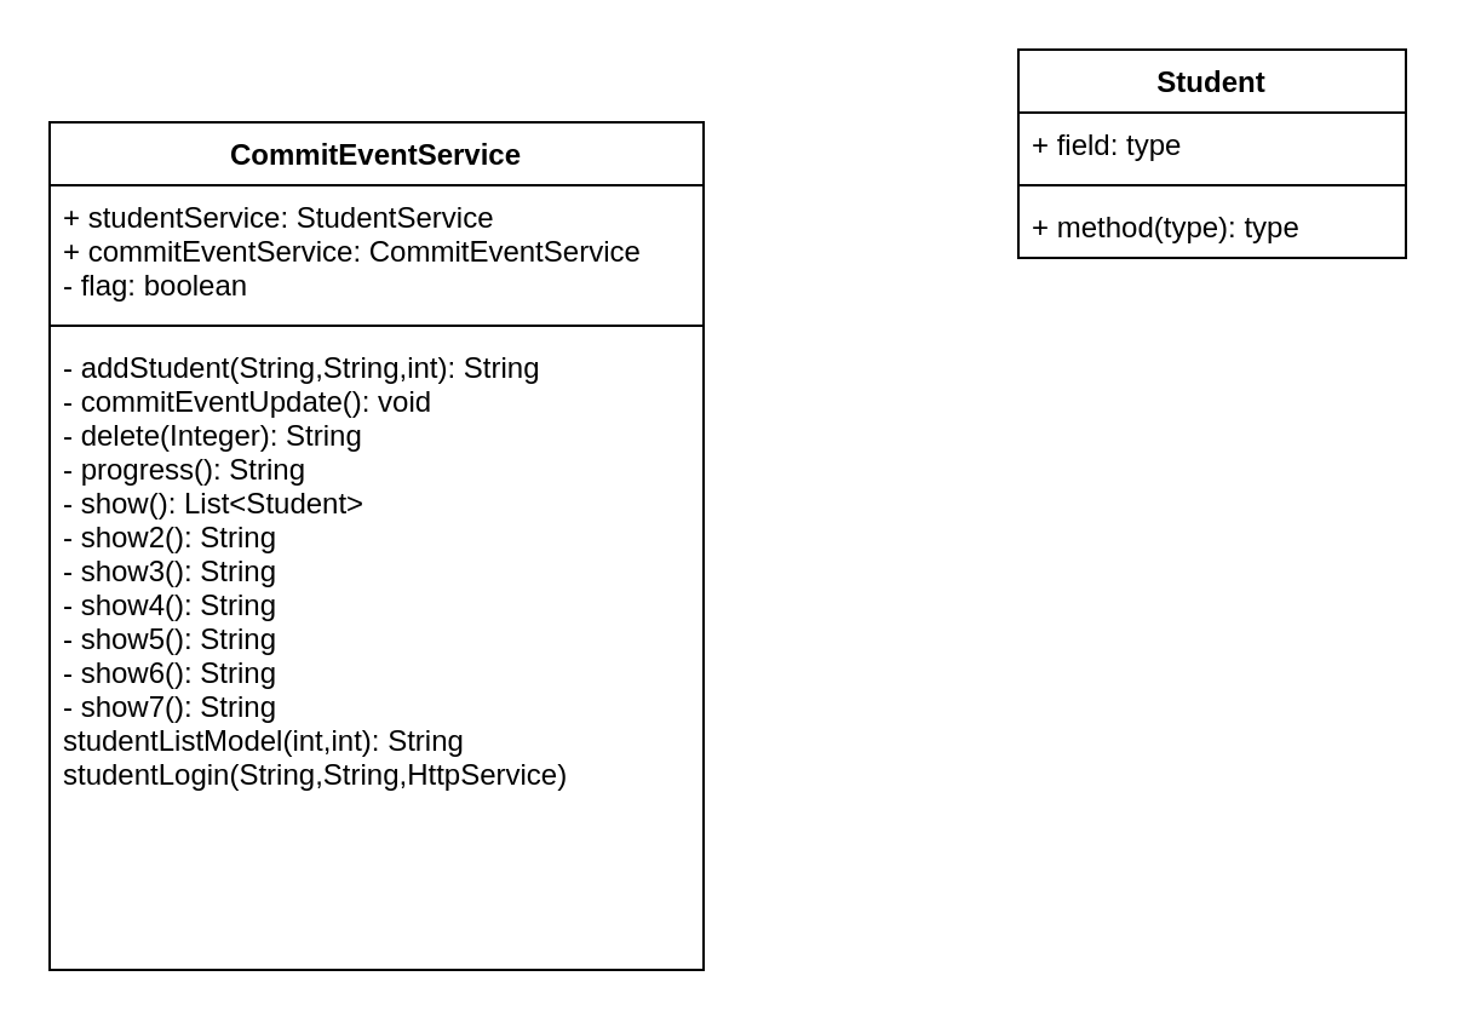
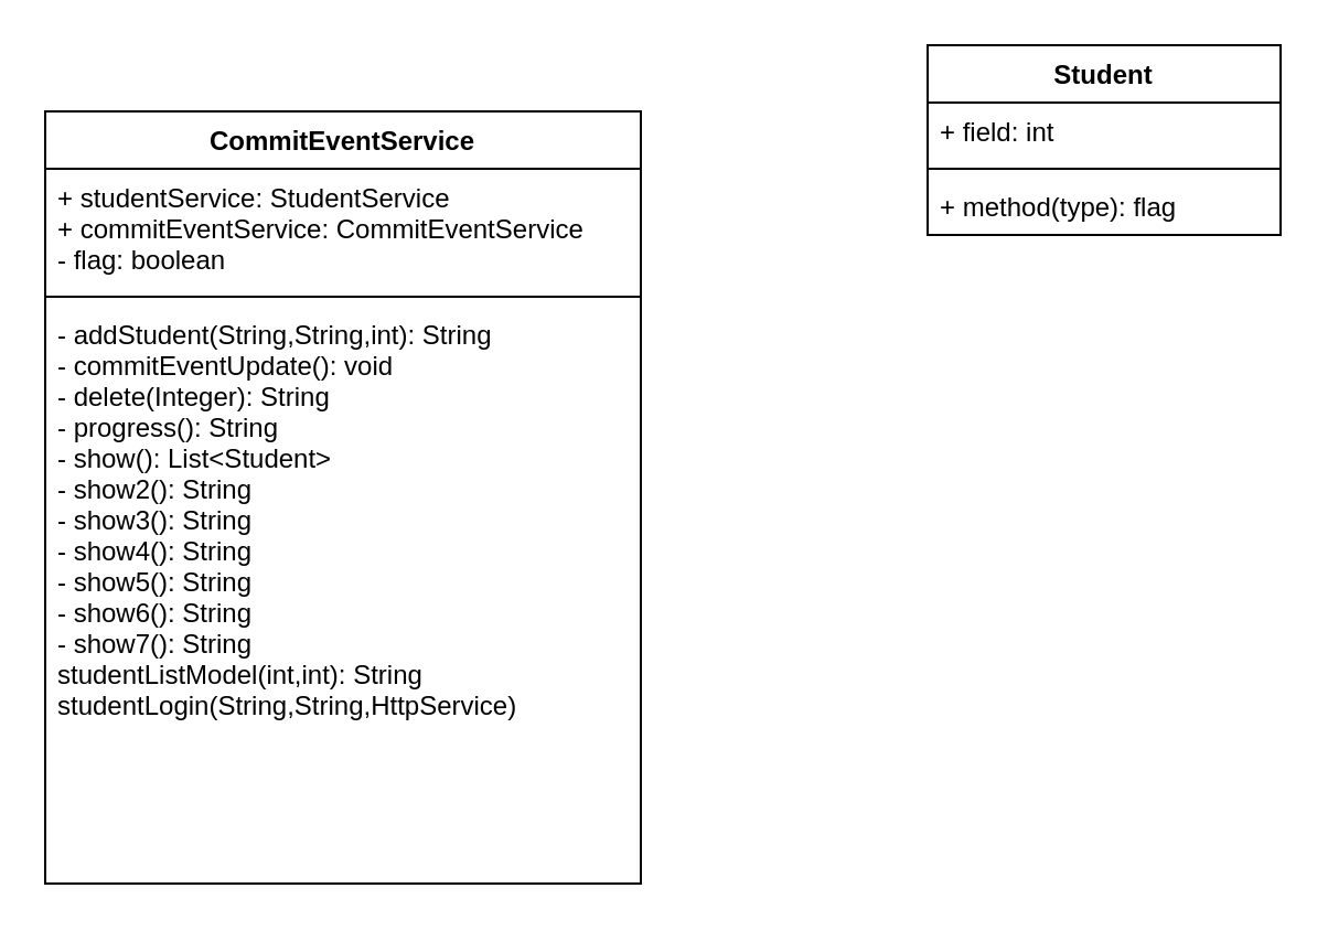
  <mxCell id="0" />
  <mxCell id="1" parent="0" />
  <mxCell id="2" value="CommitEventService" style="swimlane;fontStyle=1;align=center;verticalAlign=top;childLayout=stackLayout;horizontal=1;startSize=26;horizontalStack=0;resizeParent=1;resizeParentMax=0;resizeLast=0;collapsible=1;marginBottom=0;" vertex="1" parent="1"><mxGeometry x="20" y="50" width="270" height="350" as="geometry" /></mxCell>
  <mxCell id="3" value="+ studentService: StudentService&#10;+ commitEventService: CommitEventService&#10;- flag: boolean" style="text;strokeColor=none;fillColor=none;align=left;verticalAlign=top;spacingLeft=4;spacingRight=4;overflow=hidden;rotatable=0;points=[[0,0.5],[1,0.5]];portConstraint=eastwest;" vertex="1" parent="2"><mxGeometry y="26" width="270" height="54" as="geometry" /></mxCell>
  <mxCell id="4" value="" style="line;strokeWidth=1;fillColor=none;align=left;verticalAlign=middle;spacingTop=-1;spacingLeft=3;spacingRight=3;rotatable=0;labelPosition=right;points=[];portConstraint=eastwest;" vertex="1" parent="2"><mxGeometry y="80" width="270" height="8" as="geometry" /></mxCell>
  <mxCell id="5" value="- addStudent(String,String,int): String&#10;- commitEventUpdate(): void&#10;- delete(Integer): String&#10;- progress(): String&#10;- show(): List&lt;Student&gt;&#10;- show2(): String&#10;- show3(): String&#10;- show4(): String&#10;- show5(): String&#10;- show6(): String&#10;- show7(): String&#10;studentListModel(int,int): String&#10;studentLogin(String,String,HttpService)" style="text;strokeColor=none;fillColor=none;align=left;verticalAlign=top;spacingLeft=4;spacingRight=4;overflow=hidden;rotatable=0;points=[[0,0.5],[1,0.5]];portConstraint=eastwest;" vertex="1" parent="2"><mxGeometry y="88" width="270" height="262" as="geometry" /></mxCell>
  <mxCell id="6" value="Student" style="swimlane;fontStyle=1;align=center;verticalAlign=top;childLayout=stackLayout;horizontal=1;startSize=26;horizontalStack=0;resizeParent=1;resizeParentMax=0;resizeLast=0;collapsible=1;marginBottom=0;" vertex="1" parent="1"><mxGeometry x="420" y="20" width="160" height="86" as="geometry" /></mxCell>
- <mxCell id="7" value="+ field: type" style="text;strokeColor=none;fillColor=none;align=left;verticalAlign=top;spacingLeft=4;spacingRight=4;overflow=hidden;rotatable=0;points=[[0,0.5],[1,0.5]];portConstraint=eastwest;" vertex="1" parent="6"><mxGeometry y="26" width="160" height="26" as="geometry" /></mxCell>
+ <mxCell id="7" value="+ field: int" style="text;strokeColor=none;fillColor=none;align=left;verticalAlign=top;spacingLeft=4;spacingRight=4;overflow=hidden;rotatable=0;points=[[0,0.5],[1,0.5]];portConstraint=eastwest;" vertex="1" parent="6"><mxGeometry y="26" width="160" height="26" as="geometry" /></mxCell>
  <mxCell id="8" value="" style="line;strokeWidth=1;fillColor=none;align=left;verticalAlign=middle;spacingTop=-1;spacingLeft=3;spacingRight=3;rotatable=0;labelPosition=right;points=[];portConstraint=eastwest;" vertex="1" parent="6"><mxGeometry y="52" width="160" height="8" as="geometry" /></mxCell>
- <mxCell id="9" value="+ method(type): type" style="text;strokeColor=none;fillColor=none;align=left;verticalAlign=top;spacingLeft=4;spacingRight=4;overflow=hidden;rotatable=0;points=[[0,0.5],[1,0.5]];portConstraint=eastwest;" vertex="1" parent="6"><mxGeometry y="60" width="160" height="26" as="geometry" /></mxCell>
+ <mxCell id="9" value="+ method(type): flag" style="text;strokeColor=none;fillColor=none;align=left;verticalAlign=top;spacingLeft=4;spacingRight=4;overflow=hidden;rotatable=0;points=[[0,0.5],[1,0.5]];portConstraint=eastwest;" vertex="1" parent="6"><mxGeometry y="60" width="160" height="26" as="geometry" /></mxCell>
